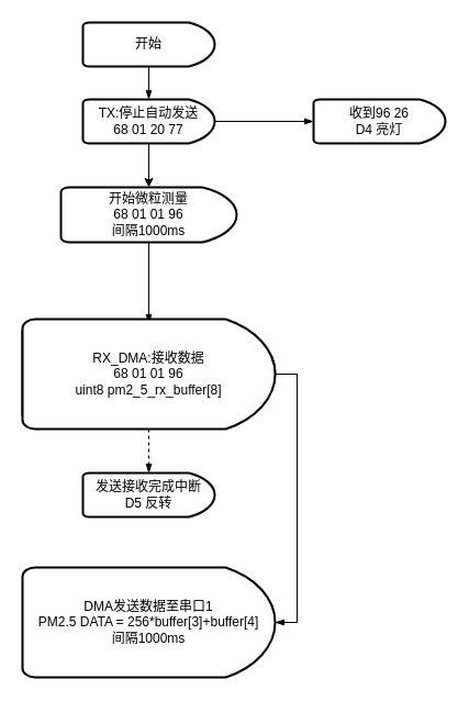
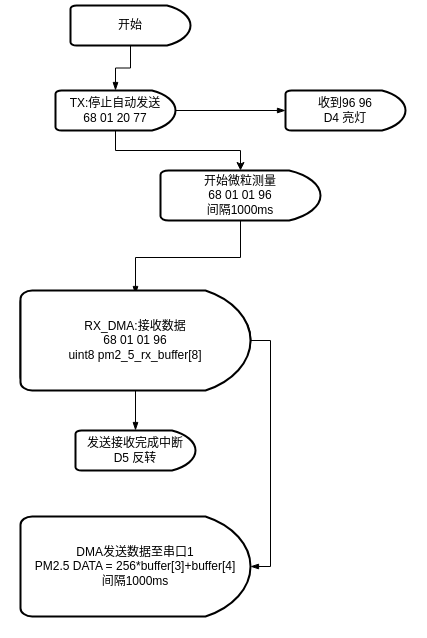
  <mxCell id="0" />
  <mxCell id="1" parent="0" />
  <mxCell id="2" value="" style="edgeStyle=orthogonalEdgeStyle;rounded=0;orthogonalLoop=1;jettySize=auto;html=1;" parent="1" source="5" target="9" edge="1"><mxGeometry relative="1" as="geometry" /></mxCell>
  <mxCell id="3" value="" style="edgeStyle=orthogonalEdgeStyle;rounded=0;orthogonalLoop=1;jettySize=auto;html=1;startArrow=blockThin;startFill=1;endArrow=none;endFill=0;" parent="1" source="5" target="7" edge="1"><mxGeometry relative="1" as="geometry" /></mxCell>
  <mxCell id="4" value="" style="edgeStyle=orthogonalEdgeStyle;rounded=0;orthogonalLoop=1;jettySize=auto;html=1;startArrow=none;startFill=0;endArrow=blockThin;endFill=1;" parent="1" source="5" target="6" edge="1"><mxGeometry relative="1" as="geometry" /></mxCell>
- <mxCell id="5" value="TX:停止自动发送&lt;br&gt;68 01 20 77" style="strokeWidth=2;html=1;shape=mxgraph.flowchart.delay;whiteSpace=wrap;rounded=0;" parent="1" vertex="1"><mxGeometry x="75" y="90" width="120" height="40" as="geometry" /></mxCell>
- <mxCell id="6" value="收到96 26&lt;br&gt;D4 亮灯" style="strokeWidth=2;html=1;shape=mxgraph.flowchart.delay;whiteSpace=wrap;" parent="1" vertex="1"><mxGeometry x="285" y="90" width="120" height="40" as="geometry" /></mxCell>
- <mxCell id="7" value="开始" style="strokeWidth=2;html=1;shape=mxgraph.flowchart.delay;whiteSpace=wrap;rounded=1;" parent="1" vertex="1"><mxGeometry x="75" y="20" width="120" height="40" as="geometry" /></mxCell>
+ <mxCell id="5" value="TX:停止自动发送&lt;br&gt;68 01 20 77" style="strokeWidth=2;html=1;shape=mxgraph.flowchart.delay;whiteSpace=wrap;rounded=0;" parent="1" vertex="1"><mxGeometry x="55" y="90" width="120" height="40" as="geometry" /></mxCell>
+ <mxCell id="6" value="收到96 96&lt;br&gt;D4 亮灯" style="strokeWidth=2;html=1;shape=mxgraph.flowchart.delay;whiteSpace=wrap;" parent="1" vertex="1"><mxGeometry x="285" y="90" width="120" height="40" as="geometry" /></mxCell>
+ <mxCell id="7" value="开始" style="strokeWidth=2;html=1;shape=mxgraph.flowchart.delay;whiteSpace=wrap;rounded=1;" parent="1" vertex="1"><mxGeometry x="70" y="5" width="120" height="40" as="geometry" /></mxCell>
  <mxCell id="8" value="" style="edgeStyle=orthogonalEdgeStyle;rounded=0;orthogonalLoop=1;jettySize=auto;html=1;startArrow=none;startFill=0;endArrow=blockThin;endFill=1;" parent="1" source="9" target="10" edge="1"><mxGeometry relative="1" as="geometry" /></mxCell>
- <mxCell id="9" value="开始微粒测量&lt;br&gt;68 01 01 96&lt;br&gt;间隔1000ms" style="strokeWidth=2;html=1;shape=mxgraph.flowchart.delay;whiteSpace=wrap;" parent="1" vertex="1"><mxGeometry x="55" y="170" width="160" height="50" as="geometry" /></mxCell>
+ <mxCell id="9" value="开始微粒测量&lt;br&gt;68 01 01 96&lt;br&gt;间隔1000ms" style="strokeWidth=2;html=1;shape=mxgraph.flowchart.delay;whiteSpace=wrap;" parent="1" vertex="1"><mxGeometry x="160" y="170" width="160" height="50" as="geometry" /></mxCell>
  <mxCell id="10" value="DMA存储数据&lt;br&gt;68 01 01 96&lt;br&gt;uint8 pm2_5_rx_buffer[8]&lt;br&gt;PM2.5 DATA = 256*buffer[3]+buffer[4]" style="strokeWidth=2;html=1;shape=mxgraph.flowchart.delay;whiteSpace=wrap;" parent="1" vertex="1"><mxGeometry x="20" y="294" width="230" height="90" as="geometry" /></mxCell>
  <mxCell id="11" value="发送接收完成中断&lt;br&gt;D5 反转" style="strokeWidth=2;html=1;shape=mxgraph.flowchart.delay;whiteSpace=wrap;" parent="1" vertex="1"><mxGeometry x="75" y="430" width="120" height="40" as="geometry" /></mxCell>
  <mxCell id="12" value="DMA发送数据至串口1&lt;br&gt;PM2.5 DATA = 256*buffer[3]+buffer[4]&lt;br&gt;间隔1000ms" style="strokeWidth=2;html=1;shape=mxgraph.flowchart.delay;whiteSpace=wrap;" parent="1" vertex="1"><mxGeometry x="20" y="516" width="230" height="100" as="geometry" /></mxCell>
- <mxCell id="13" value="" style="edgeStyle=orthogonalEdgeStyle;rounded=0;orthogonalLoop=1;jettySize=auto;html=1;startArrow=none;startFill=0;endArrow=blockThin;endFill=1;dashed=1;" parent="1" source="15" target="11" edge="1"><mxGeometry relative="1" as="geometry" /></mxCell>
+ <mxCell id="13" value="" style="edgeStyle=orthogonalEdgeStyle;rounded=0;orthogonalLoop=1;jettySize=auto;html=1;startArrow=none;startFill=0;endArrow=blockThin;endFill=1;" parent="1" source="15" target="11" edge="1"><mxGeometry relative="1" as="geometry" /></mxCell>
  <mxCell id="14" value="" style="edgeStyle=orthogonalEdgeStyle;rounded=0;orthogonalLoop=1;jettySize=auto;html=1;startArrow=none;startFill=0;endArrow=blockThin;endFill=1;entryX=1;entryY=0.5;entryDx=0;entryDy=0;" parent="1" source="15" target="12" edge="1"><mxGeometry relative="1" as="geometry"><mxPoint x="330" y="340" as="targetPoint" /><Array as="points"><mxPoint x="270" y="340" /><mxPoint x="270" y="566" /></Array></mxGeometry></mxCell>
  <mxCell id="15" value="RX_DMA:接收数据&lt;br&gt;68 01 01 96&lt;br&gt;uint8 pm2_5_rx_buffer[8]" style="strokeWidth=2;html=1;shape=mxgraph.flowchart.delay;whiteSpace=wrap;" parent="1" vertex="1"><mxGeometry x="20" y="290" width="230" height="100" as="geometry" /></mxCell>
